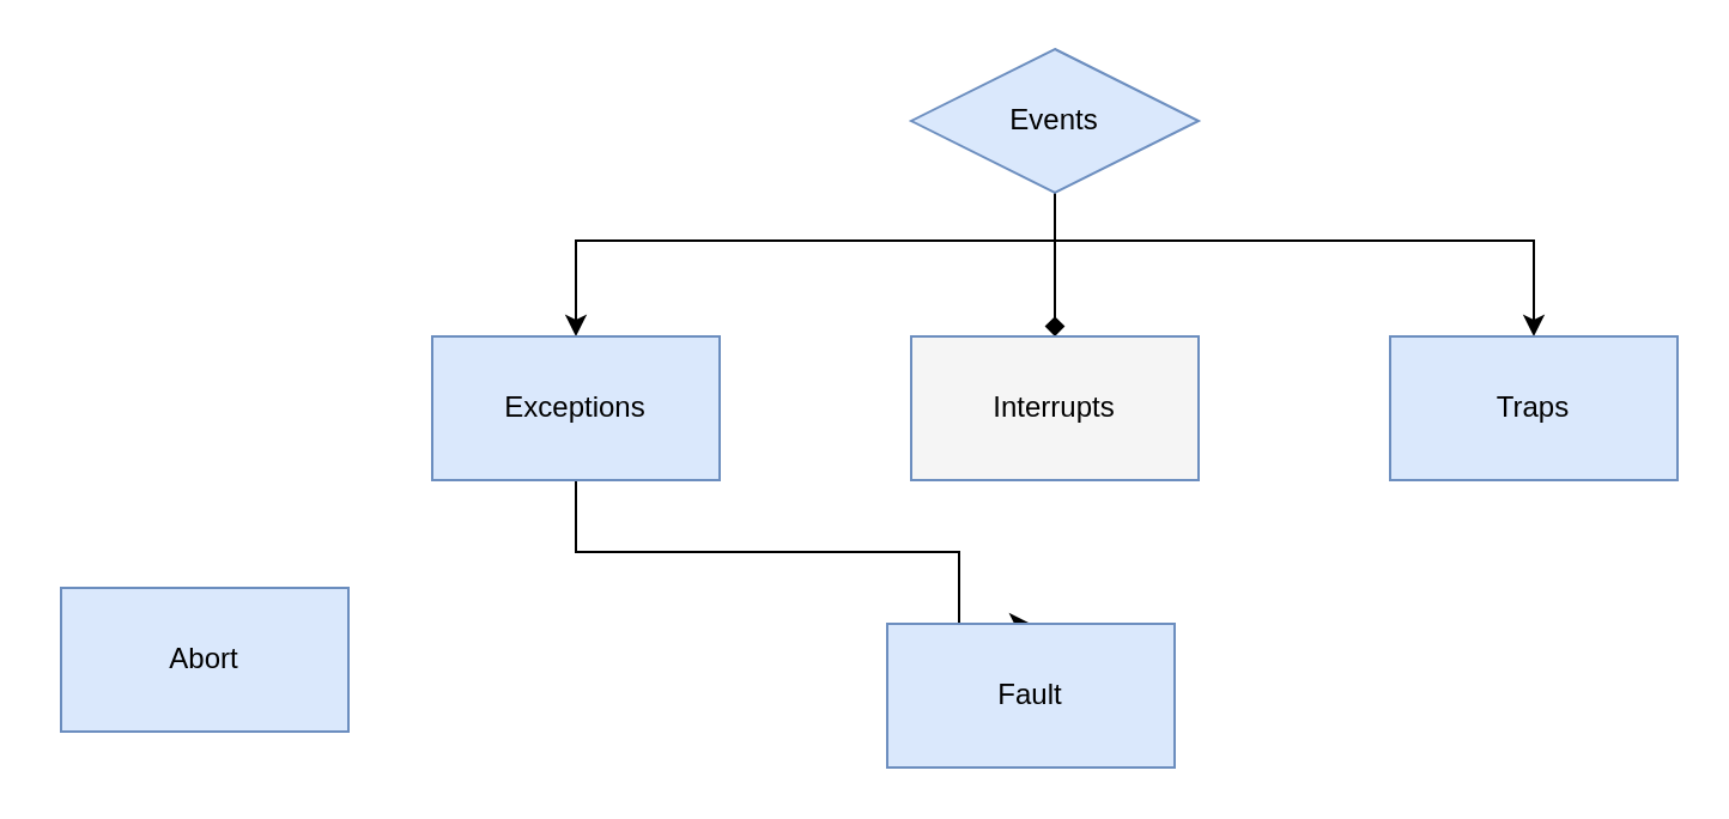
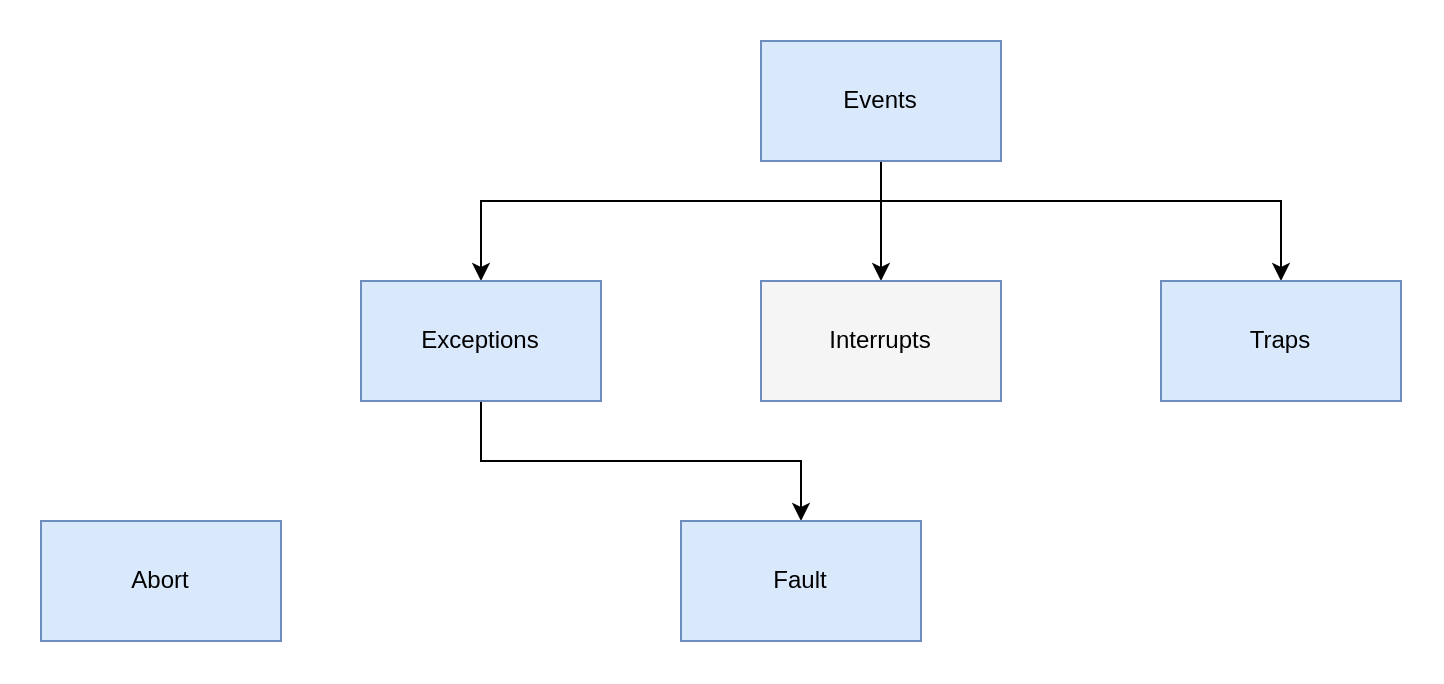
  <mxCell id="0" />
  <mxCell id="1" parent="0" />
- <mxCell id="2" style="edgeStyle=orthogonalEdgeStyle;rounded=0;orthogonalLoop=1;jettySize=auto;html=1;entryX=0.5;entryY=0;entryDx=0;entryDy=0;endArrow=diamond;" edge="1" parent="1" source="5" target="9"><mxGeometry relative="1" as="geometry" /></mxCell>
+ <mxCell id="2" style="edgeStyle=orthogonalEdgeStyle;rounded=0;orthogonalLoop=1;jettySize=auto;html=1;entryX=0.5;entryY=0;entryDx=0;entryDy=0;" edge="1" parent="1" source="5" target="9"><mxGeometry relative="1" as="geometry" /></mxCell>
  <mxCell id="3" style="edgeStyle=orthogonalEdgeStyle;rounded=0;orthogonalLoop=1;jettySize=auto;html=1;entryX=0.5;entryY=0;entryDx=0;entryDy=0;" edge="1" parent="1" source="5" target="7"><mxGeometry relative="1" as="geometry"><Array as="points"><mxPoint x="440" y="100" /><mxPoint x="240" y="100" /></Array></mxGeometry></mxCell>
  <mxCell id="4" style="edgeStyle=orthogonalEdgeStyle;rounded=0;orthogonalLoop=1;jettySize=auto;html=1;entryX=0.5;entryY=0;entryDx=0;entryDy=0;" edge="1" parent="1" source="5" target="8"><mxGeometry relative="1" as="geometry"><Array as="points"><mxPoint x="440" y="100" /><mxPoint x="640" y="100" /></Array></mxGeometry></mxCell>
- <mxCell id="5" value="Events" style="rhombus;whiteSpace=wrap;html=1;fillColor=#dae8fc;strokeColor=#6c8ebf;" vertex="1" parent="1"><mxGeometry x="380" y="20" width="120" height="60" as="geometry" /></mxCell>
+ <mxCell id="5" value="Events" style="rounded=0;whiteSpace=wrap;html=1;fillColor=#dae8fc;strokeColor=#6c8ebf;" vertex="1" parent="1"><mxGeometry x="380" y="20" width="120" height="60" as="geometry" /></mxCell>
  <mxCell id="6" style="edgeStyle=orthogonalEdgeStyle;rounded=0;orthogonalLoop=1;jettySize=auto;html=1;entryX=0.5;entryY=0;entryDx=0;entryDy=0;" edge="1" parent="1" source="7" target="11"><mxGeometry relative="1" as="geometry"><Array as="points"><mxPoint x="240" y="230" /><mxPoint x="400" y="230" /></Array></mxGeometry></mxCell>
  <mxCell id="7" value="Exceptions" style="rounded=0;whiteSpace=wrap;html=1;fillColor=#dae8fc;strokeColor=#6c8ebf;" vertex="1" parent="1"><mxGeometry x="180" y="140" width="120" height="60" as="geometry" /></mxCell>
  <mxCell id="8" value="Traps" style="rounded=0;whiteSpace=wrap;html=1;fillColor=#dae8fc;strokeColor=#6c8ebf;" vertex="1" parent="1"><mxGeometry x="580" y="140" width="120" height="60" as="geometry" /></mxCell>
  <mxCell id="9" value="Interrupts" style="rounded=0;whiteSpace=wrap;html=1;fillColor=#f5f5f5;strokeColor=#6c8ebf;" vertex="1" parent="1"><mxGeometry x="380" y="140" width="120" height="60" as="geometry" /></mxCell>
- <mxCell id="10" value="Abort" style="rounded=0;whiteSpace=wrap;html=1;fillColor=#dae8fc;strokeColor=#6c8ebf;" vertex="1" parent="1"><mxGeometry x="25" y="245" width="120" height="60" as="geometry" /></mxCell>
- <mxCell id="11" value="Fault" style="rounded=0;whiteSpace=wrap;html=1;fillColor=#dae8fc;strokeColor=#6c8ebf;" vertex="1" parent="1"><mxGeometry x="370" y="260" width="120" height="60" as="geometry" /></mxCell>
+ <mxCell id="10" value="Abort" style="rounded=0;whiteSpace=wrap;html=1;fillColor=#dae8fc;strokeColor=#6c8ebf;" vertex="1" parent="1"><mxGeometry x="20" y="260" width="120" height="60" as="geometry" /></mxCell>
+ <mxCell id="11" value="Fault" style="rounded=0;whiteSpace=wrap;html=1;fillColor=#dae8fc;strokeColor=#6c8ebf;" vertex="1" parent="1"><mxGeometry x="340" y="260" width="120" height="60" as="geometry" /></mxCell>
